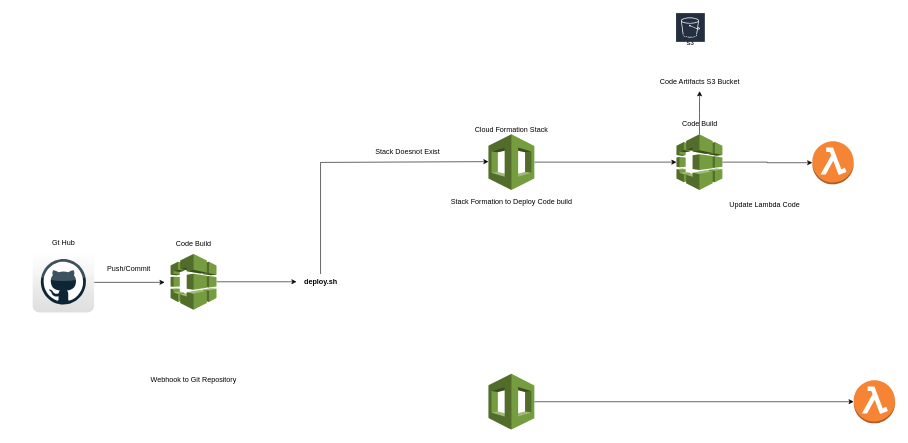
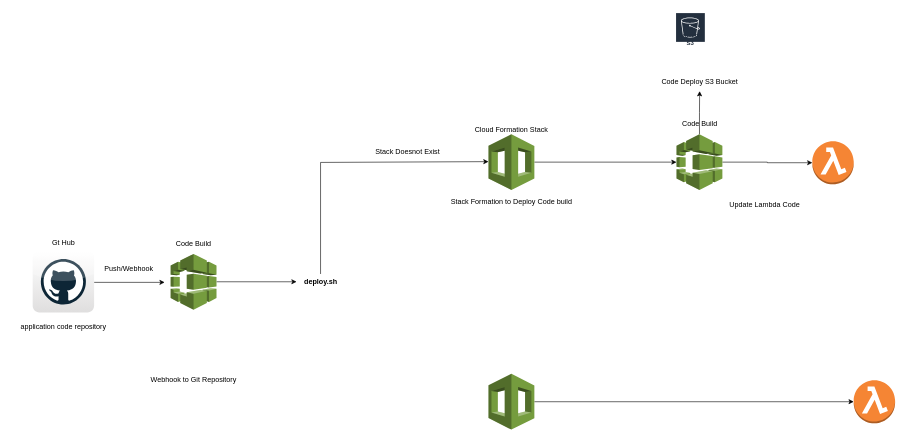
  <mxCell id="0" />
  <mxCell id="1" parent="0" />
  <mxCell id="2" style="edgeStyle=orthogonalEdgeStyle;rounded=0;orthogonalLoop=1;jettySize=auto;html=1;entryX=0;entryY=0.5;entryDx=0;entryDy=0;entryPerimeter=0;" parent="1" source="4" target="14" edge="1"><mxGeometry relative="1" as="geometry"><mxPoint x="1252" y="374.5" as="targetPoint" /></mxGeometry></mxCell>
  <mxCell id="3" style="edgeStyle=orthogonalEdgeStyle;rounded=0;orthogonalLoop=1;jettySize=auto;html=1;entryX=0.502;entryY=1.039;entryDx=0;entryDy=0;entryPerimeter=0;" edge="1" parent="1" source="4" target="26"><mxGeometry relative="1" as="geometry" /></mxCell>
  <mxCell id="4" value="" style="outlineConnect=0;dashed=0;verticalLabelPosition=bottom;verticalAlign=top;align=center;html=1;shape=mxgraph.aws3.codebuild;fillColor=#759C3E;gradientColor=none;" parent="1" vertex="1"><mxGeometry x="1127.5" y="223" width="76.5" height="93" as="geometry" /></mxCell>
  <mxCell id="5" style="edgeStyle=orthogonalEdgeStyle;rounded=0;orthogonalLoop=1;jettySize=auto;html=1;" parent="1" source="6" target="4" edge="1"><mxGeometry relative="1" as="geometry" /></mxCell>
  <mxCell id="6" value="" style="outlineConnect=0;dashed=0;verticalLabelPosition=bottom;verticalAlign=top;align=center;html=1;shape=mxgraph.aws3.cloudformation;fillColor=#759C3E;gradientColor=none;" parent="1" vertex="1"><mxGeometry x="814" y="223" width="76.5" height="93" as="geometry" /></mxCell>
  <mxCell id="7" value="Stack Formation to Deploy Code build" style="text;html=1;align=center;verticalAlign=middle;resizable=0;points=[];autosize=1;strokeColor=none;fillColor=none;" parent="1" vertex="1"><mxGeometry x="737.25" y="320" width="230" height="30" as="geometry" /></mxCell>
  <mxCell id="8" value="&lt;b&gt;deploy.sh&lt;/b&gt;" style="text;html=1;align=center;verticalAlign=middle;resizable=0;points=[];autosize=1;strokeColor=none;fillColor=none;" parent="1" vertex="1"><mxGeometry y="454" width="80" height="30" as="geometry" x="494" /></mxCell>
  <mxCell id="9" value="Cloud Formation Stack" style="text;html=1;align=center;verticalAlign=middle;resizable=0;points=[];autosize=1;strokeColor=none;fillColor=none;" parent="1" vertex="1"><mxGeometry x="777.25" y="200" width="150" height="30" as="geometry" /></mxCell>
  <mxCell id="10" style="edgeStyle=orthogonalEdgeStyle;rounded=0;orthogonalLoop=1;jettySize=auto;html=1;entryX=0;entryY=0.5;entryDx=0;entryDy=0;entryPerimeter=0;" parent="1" source="11" target="15" edge="1"><mxGeometry relative="1" as="geometry" /></mxCell>
  <mxCell id="11" value="" style="outlineConnect=0;dashed=0;verticalLabelPosition=bottom;verticalAlign=top;align=center;html=1;shape=mxgraph.aws3.cloudformation;fillColor=#759C3E;gradientColor=none;" parent="1" vertex="1"><mxGeometry x="814" y="622.5" width="76.5" height="93" as="geometry" /></mxCell>
  <mxCell id="12" value="Stack Doesnot Exist" style="text;html=1;align=center;verticalAlign=middle;resizable=0;points=[];autosize=1;strokeColor=none;fillColor=none;" parent="1" vertex="1"><mxGeometry x="614" y="237.5" width="130" height="30" as="geometry" /></mxCell>
  <mxCell id="13" value="Update Lambda Code&amp;nbsp;" style="text;html=1;align=center;verticalAlign=middle;resizable=0;points=[];autosize=1;strokeColor=none;fillColor=none;" parent="1" vertex="1"><mxGeometry x="1205.75" y="325.5" width="140" height="30" as="geometry" /></mxCell>
  <mxCell id="14" value="" style="outlineConnect=0;dashed=0;verticalLabelPosition=bottom;verticalAlign=top;align=center;html=1;shape=mxgraph.aws3.lambda_function;fillColor=#F58534;gradientColor=none;" parent="1" vertex="1"><mxGeometry x="1354" y="234.5" width="69" height="72" as="geometry" /></mxCell>
  <mxCell id="15" value="" style="outlineConnect=0;dashed=0;verticalLabelPosition=bottom;verticalAlign=top;align=center;html=1;shape=mxgraph.aws3.lambda_function;fillColor=#F58534;gradientColor=none;" parent="1" vertex="1"><mxGeometry x="1423" y="633" width="69" height="72" as="geometry" /></mxCell>
  <mxCell id="16" value="Amazon S3" style="sketch=0;outlineConnect=0;fontColor=#232F3E;gradientColor=none;strokeColor=#ffffff;fillColor=#232F3E;dashed=0;verticalLabelPosition=middle;verticalAlign=bottom;align=center;html=1;whiteSpace=wrap;fontSize=10;fontStyle=1;spacing=3;shape=mxgraph.aws4.productIcon;prIcon=mxgraph.aws4.s3;" parent="1" vertex="1"><mxGeometry x="1125.75" y="20" width="50" height="60" as="geometry" /></mxCell>
  <mxCell id="17" style="edgeStyle=orthogonalEdgeStyle;rounded=0;orthogonalLoop=1;jettySize=auto;html=1;" edge="1" parent="1" source="18" target="8"><mxGeometry relative="1" as="geometry" /></mxCell>
  <mxCell id="18" value="" style="outlineConnect=0;dashed=0;verticalLabelPosition=bottom;verticalAlign=top;align=center;html=1;shape=mxgraph.aws3.codebuild;fillColor=#759C3E;gradientColor=none;" vertex="1" parent="1"><mxGeometry x="284" y="422.5" width="76.5" height="93" as="geometry" /></mxCell>
  <mxCell id="19" value="Code Build" style="text;html=1;align=center;verticalAlign=middle;resizable=0;points=[];autosize=1;strokeColor=none;fillColor=none;" vertex="1" parent="1"><mxGeometry x="282.25" y="391" width="80" height="30" as="geometry" /></mxCell>
  <mxCell id="20" value="Webhook to Git Repository" style="text;html=1;align=center;verticalAlign=middle;resizable=0;points=[];autosize=1;strokeColor=none;fillColor=none;" vertex="1" parent="1"><mxGeometry x="237.25" y="616.5" width="170" height="30" as="geometry" /></mxCell>
  <mxCell id="21" style="edgeStyle=orthogonalEdgeStyle;rounded=0;orthogonalLoop=1;jettySize=auto;html=1;" edge="1" parent="1"><mxGeometry relative="1" as="geometry"><mxPoint x="274" y="470" as="targetPoint" /><mxPoint x="156.4" y="470" as="sourcePoint" /></mxGeometry></mxCell>
  <mxCell id="22" value="" style="dashed=0;outlineConnect=0;html=1;align=center;labelPosition=center;verticalLabelPosition=bottom;verticalAlign=top;shape=mxgraph.webicons.github;gradientColor=#DFDEDE" vertex="1" parent="1"><mxGeometry x="54" y="417.8" width="102.4" height="102.4" as="geometry" /></mxCell>
- <mxCell id="23" value="Push/Commit" style="text;html=1;align=center;verticalAlign=middle;resizable=0;points=[];autosize=1;strokeColor=none;fillColor=none;" vertex="1" parent="1"><mxGeometry x="164" y="433" width="100" height="30" as="geometry" /></mxCell>
+ <mxCell id="23" value="Push/Webhook" style="text;html=1;align=center;verticalAlign=middle;resizable=0;points=[];autosize=1;strokeColor=none;fillColor=none;" vertex="1" parent="1"><mxGeometry x="164" y="433" width="100" height="30" as="geometry" /></mxCell>
  <mxCell id="24" value="Gt Hub" style="text;html=1;align=center;verticalAlign=middle;resizable=0;points=[];autosize=1;strokeColor=none;fillColor=none;" vertex="1" parent="1"><mxGeometry x="75.2" y="390" width="60" height="30" as="geometry" /></mxCell>
- <mxCell id="26" value="Code Artifacts S3 Bucket" style="text;html=1;align=center;verticalAlign=middle;resizable=0;points=[];autosize=1;strokeColor=none;fillColor=none;" vertex="1" parent="1"><mxGeometry x="1085.75" y="120" width="160" height="30" as="geometry" /></mxCell>
+ <mxCell id="25" value="application code repository" style="text;html=1;align=center;verticalAlign=middle;resizable=0;points=[];autosize=1;strokeColor=none;fillColor=none;" vertex="1" parent="1"><mxGeometry x="20.2" y="529" width="170" height="30" as="geometry" /></mxCell>
+ <mxCell id="26" value="Code Deploy S3 Bucket" style="text;html=1;align=center;verticalAlign=middle;resizable=0;points=[];autosize=1;strokeColor=none;fillColor=none;" vertex="1" parent="1"><mxGeometry x="1085.75" y="120" width="160" height="30" as="geometry" /></mxCell>
  <mxCell id="27" value="" style="endArrow=classic;html=1;rounded=0;" edge="1" parent="1"><mxGeometry width="50" height="50" relative="1" as="geometry"><mxPoint x="534" y="456" as="sourcePoint" /><mxPoint x="814" y="268.68" as="targetPoint" /><Array as="points"><mxPoint x="534" y="270" /></Array></mxGeometry></mxCell>
  <mxCell id="28" value="Code Build" style="text;html=1;align=center;verticalAlign=middle;resizable=0;points=[];autosize=1;strokeColor=none;fillColor=none;" vertex="1" parent="1"><mxGeometry x="1125.75" y="190" width="80" height="30" as="geometry" /></mxCell>
